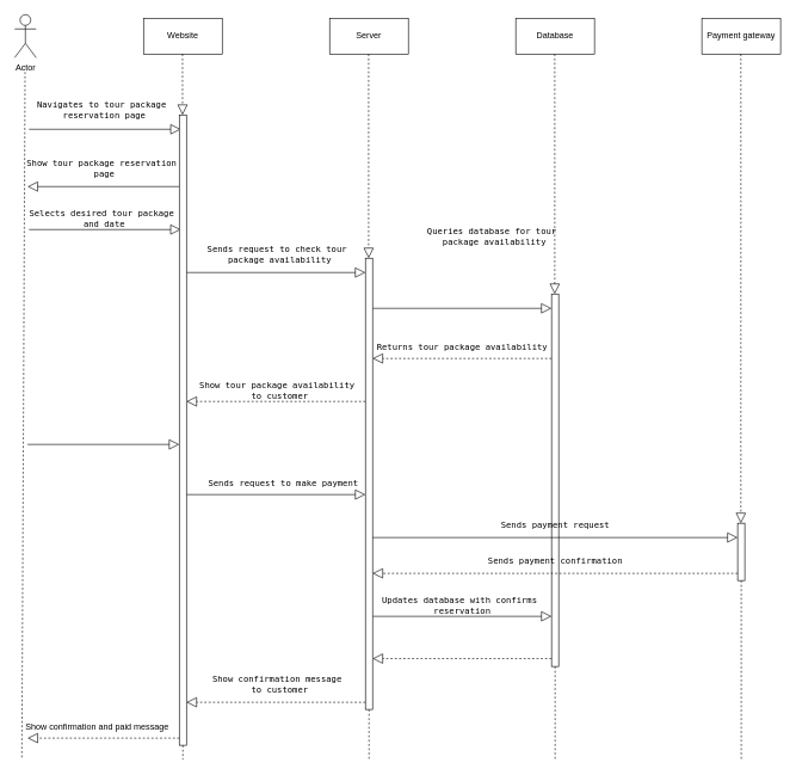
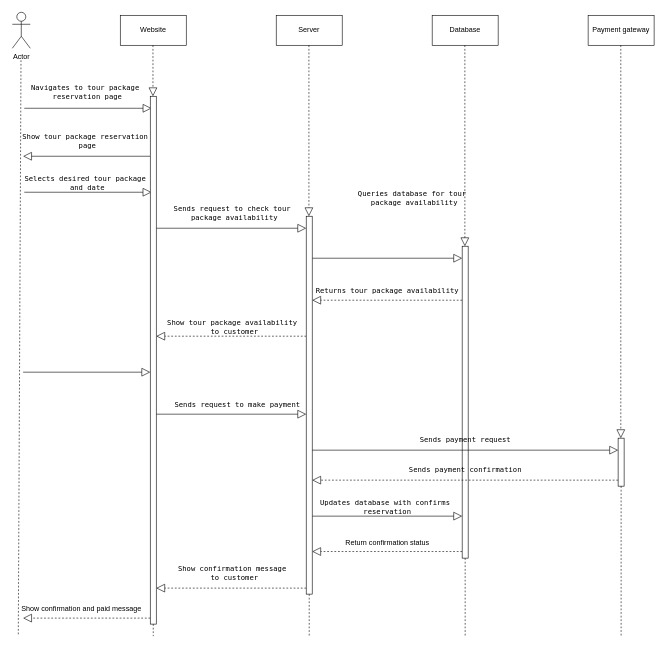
  <mxCell id="0" />
  <mxCell id="1" parent="0" />
  <mxCell id="2" value="Actor" style="shape=umlActor;verticalLabelPosition=bottom;verticalAlign=top;html=1;outlineConnect=0;" parent="1" vertex="1"><mxGeometry x="20" y="20" width="30" height="60" as="geometry" /></mxCell>
  <mxCell id="3" value="Website" style="html=1;whiteSpace=wrap;" parent="1" vertex="1"><mxGeometry x="200" y="25" width="110" height="50" as="geometry" /></mxCell>
  <mxCell id="4" value="Server" style="html=1;whiteSpace=wrap;" parent="1" vertex="1"><mxGeometry x="460" y="25" width="110" height="50" as="geometry" /></mxCell>
  <mxCell id="5" value="Database" style="html=1;whiteSpace=wrap;" parent="1" vertex="1"><mxGeometry x="720" y="25" width="110" height="50" as="geometry" /></mxCell>
  <mxCell id="6" value="Payment gateway" style="html=1;whiteSpace=wrap;" parent="1" vertex="1"><mxGeometry x="980" y="25" width="110" height="50" as="geometry" /></mxCell>
  <mxCell id="7" value="" style="endArrow=none;dashed=1;endFill=0;endSize=12;html=1;rounded=0;" parent="1" edge="1"><mxGeometry width="160" relative="1" as="geometry"><mxPoint x="34.5" y="100" as="sourcePoint" /><mxPoint x="30" y="1060" as="targetPoint" /></mxGeometry></mxCell>
  <mxCell id="8" value="" style="endArrow=none;dashed=1;endFill=0;endSize=12;html=1;rounded=0;" parent="1" source="36" edge="1"><mxGeometry width="160" relative="1" as="geometry"><mxPoint x="254.5" y="75" as="sourcePoint" /><mxPoint x="255" y="1060" as="targetPoint" /></mxGeometry></mxCell>
  <mxCell id="9" value="" style="endArrow=none;dashed=1;endFill=0;endSize=12;html=1;rounded=0;" parent="1" source="38" edge="1"><mxGeometry width="160" relative="1" as="geometry"><mxPoint x="514.5" y="75" as="sourcePoint" /><mxPoint x="515" y="1060" as="targetPoint" /></mxGeometry></mxCell>
  <mxCell id="10" value="" style="endArrow=none;dashed=1;endFill=0;endSize=12;html=1;rounded=0;" parent="1" source="40" edge="1"><mxGeometry width="160" relative="1" as="geometry"><mxPoint x="774.5" y="75" as="sourcePoint" /><mxPoint x="775" y="1060" as="targetPoint" /></mxGeometry></mxCell>
  <mxCell id="11" value="" style="endArrow=none;dashed=1;endFill=0;endSize=12;html=1;rounded=0;" parent="1" source="42" edge="1"><mxGeometry width="160" relative="1" as="geometry"><mxPoint x="1034.5" y="75" as="sourcePoint" /><mxPoint x="1035" y="1060" as="targetPoint" /></mxGeometry></mxCell>
  <mxCell id="12" value="&lt;pre&gt;&lt;code class=&quot;!whitespace-pre hljs language-rust&quot;&gt;Navigates to tour package &lt;br&gt;reservation page&lt;/code&gt;&lt;/pre&gt;" style="text;html=1;align=center;verticalAlign=middle;resizable=0;points=[];autosize=1;strokeColor=none;fillColor=none;" parent="1" vertex="1"><mxGeometry x="40" y="118" width="210" height="70" as="geometry" /></mxCell>
  <mxCell id="13" value="&lt;pre&gt;&lt;code class=&quot;!whitespace-pre hljs language-rust&quot;&gt;Show tour package reservation &lt;br&gt;page&lt;/code&gt;&lt;/pre&gt;" style="text;html=1;align=center;verticalAlign=middle;resizable=0;points=[];autosize=1;strokeColor=none;fillColor=none;" parent="1" vertex="1"><mxGeometry x="30" y="200" width="230" height="70" as="geometry" /></mxCell>
  <mxCell id="14" value="&lt;pre&gt;&lt;code class=&quot;!whitespace-pre hljs language-rust&quot;&gt;Selects desired tour package &lt;br&gt;and date&lt;/code&gt;&lt;/pre&gt;" style="text;html=1;align=center;verticalAlign=middle;resizable=0;points=[];autosize=1;strokeColor=none;fillColor=none;" parent="1" vertex="1"><mxGeometry x="30" y="270" width="230" height="70" as="geometry" /></mxCell>
  <mxCell id="15" value="&lt;pre&gt;&lt;code class=&quot;!whitespace-pre hljs language-rust&quot;&gt;Sends request to check tour &lt;br&gt;package availability&lt;/code&gt;&lt;/pre&gt;" style="text;html=1;align=center;verticalAlign=middle;resizable=0;points=[];autosize=1;strokeColor=none;fillColor=none;" parent="1" vertex="1"><mxGeometry x="280" y="320" width="220" height="70" as="geometry" /></mxCell>
  <mxCell id="16" value="&lt;pre&gt;&lt;code class=&quot;!whitespace-pre hljs language-rust&quot;&gt;Queries database for &lt;span class=&quot;hljs-title class_&quot;&gt;tour&lt;/span&gt; &lt;br&gt;package availability&lt;/code&gt;&lt;/pre&gt;" style="text;html=1;align=center;verticalAlign=middle;resizable=0;points=[];autosize=1;strokeColor=none;fillColor=none;" parent="1" vertex="1"><mxGeometry x="585" y="295" width="210" height="70" as="geometry" /></mxCell>
  <mxCell id="17" value="&lt;pre&gt;&lt;code class=&quot;!whitespace-pre hljs language-rust&quot;&gt;Returns tour package availability&lt;/code&gt;&lt;/pre&gt;" style="text;html=1;align=center;verticalAlign=middle;resizable=0;points=[];autosize=1;strokeColor=none;fillColor=none;" parent="1" vertex="1"><mxGeometry x="520" y="460" width="250" height="50" as="geometry" /></mxCell>
  <mxCell id="18" value="&lt;pre&gt;&lt;code class=&quot;!whitespace-pre hljs language-rust&quot;&gt;Show tour package availability &lt;br&gt;to customer&lt;/code&gt;&lt;/pre&gt;" style="text;html=1;align=center;verticalAlign=middle;resizable=0;points=[];autosize=1;strokeColor=none;fillColor=none;" parent="1" vertex="1"><mxGeometry x="270" y="510" width="240" height="70" as="geometry" /></mxCell>
  <mxCell id="19" value="&lt;pre&gt;&lt;code class=&quot;!whitespace-pre hljs language-rust&quot;&gt;Sends request to make payment&lt;/code&gt;&lt;/pre&gt;" style="text;html=1;align=center;verticalAlign=middle;resizable=0;points=[];autosize=1;strokeColor=none;fillColor=none;" parent="1" vertex="1"><mxGeometry x="280" y="650" width="230" height="50" as="geometry" /></mxCell>
  <mxCell id="20" value="&lt;pre&gt;&lt;code class=&quot;!whitespace-pre hljs language-rust&quot;&gt;Updates database with confirms &lt;br&gt;reservation&lt;/code&gt;&lt;/pre&gt;" style="text;html=1;align=center;verticalAlign=middle;resizable=0;points=[];autosize=1;strokeColor=none;fillColor=none;" parent="1" vertex="1"><mxGeometry x="525" y="810" width="240" height="70" as="geometry" /></mxCell>
+ <mxCell id="21" value="Return confirmation status" style="text;html=1;align=center;verticalAlign=middle;resizable=0;points=[];autosize=1;strokeColor=none;fillColor=none;" parent="1" vertex="1"><mxGeometry x="560" y="890" width="170" height="30" as="geometry" /></mxCell>
  <mxCell id="22" value="&lt;pre&gt;&lt;code class=&quot;!whitespace-pre hljs language-rust&quot;&gt;Show confirmation message &lt;br&gt;to customer&lt;/code&gt;&lt;/pre&gt;" style="text;html=1;align=center;verticalAlign=middle;resizable=0;points=[];autosize=1;strokeColor=none;fillColor=none;" parent="1" vertex="1"><mxGeometry x="285" y="920" width="210" height="70" as="geometry" /></mxCell>
  <mxCell id="23" value="" style="endArrow=block;endFill=0;endSize=12;html=1;rounded=0;entryX=1.01;entryY=0.886;entryDx=0;entryDy=0;entryPerimeter=0;" parent="1" target="12" edge="1"><mxGeometry width="160" relative="1" as="geometry"><mxPoint x="40" y="180" as="sourcePoint" /><mxPoint x="200" y="180" as="targetPoint" /></mxGeometry></mxCell>
  <mxCell id="24" value="" style="endArrow=block;endFill=0;endSize=12;html=1;rounded=0;entryX=1.01;entryY=0.886;entryDx=0;entryDy=0;entryPerimeter=0;" parent="1" edge="1"><mxGeometry width="160" relative="1" as="geometry"><mxPoint x="250" y="260" as="sourcePoint" /><mxPoint x="38" y="260" as="targetPoint" /></mxGeometry></mxCell>
  <mxCell id="25" value="" style="endArrow=block;endFill=0;endSize=12;html=1;rounded=0;entryX=1.01;entryY=0.886;entryDx=0;entryDy=0;entryPerimeter=0;" parent="1" edge="1"><mxGeometry width="160" relative="1" as="geometry"><mxPoint x="40" y="320" as="sourcePoint" /><mxPoint x="252" y="320" as="targetPoint" /></mxGeometry></mxCell>
  <mxCell id="26" value="" style="endArrow=block;endFill=0;endSize=12;html=1;rounded=0;" parent="1" edge="1"><mxGeometry width="160" relative="1" as="geometry"><mxPoint x="260" y="380" as="sourcePoint" /><mxPoint x="510" y="380" as="targetPoint" /></mxGeometry></mxCell>
  <mxCell id="27" value="" style="endArrow=block;endFill=0;endSize=12;html=1;rounded=0;dashed=1;" parent="1" edge="1"><mxGeometry width="160" relative="1" as="geometry"><mxPoint x="510" y="560" as="sourcePoint" /><mxPoint x="260" y="560" as="targetPoint" /></mxGeometry></mxCell>
  <mxCell id="28" value="" style="endArrow=block;endFill=0;endSize=12;html=1;rounded=0;" parent="1" edge="1"><mxGeometry width="160" relative="1" as="geometry"><mxPoint x="260" y="690" as="sourcePoint" /><mxPoint x="510" y="690" as="targetPoint" /></mxGeometry></mxCell>
  <mxCell id="29" value="" style="endArrow=block;endFill=0;endSize=12;html=1;rounded=0;entryX=1.01;entryY=0.886;entryDx=0;entryDy=0;entryPerimeter=0;" parent="1" edge="1"><mxGeometry width="160" relative="1" as="geometry"><mxPoint x="38" y="620" as="sourcePoint" /><mxPoint x="250" y="620" as="targetPoint" /></mxGeometry></mxCell>
  <mxCell id="30" value="" style="endArrow=block;endFill=0;endSize=12;html=1;rounded=0;dashed=1;" parent="1" edge="1"><mxGeometry width="160" relative="1" as="geometry"><mxPoint x="510" y="980" as="sourcePoint" /><mxPoint x="260" y="980" as="targetPoint" /></mxGeometry></mxCell>
  <mxCell id="31" value="" style="endArrow=block;endFill=0;endSize=12;html=1;rounded=0;" parent="1" edge="1"><mxGeometry width="160" relative="1" as="geometry"><mxPoint x="520" y="430" as="sourcePoint" /><mxPoint x="770" y="430" as="targetPoint" /></mxGeometry></mxCell>
  <mxCell id="32" value="" style="endArrow=block;endFill=0;endSize=12;html=1;rounded=0;dashed=1;" parent="1" edge="1"><mxGeometry width="160" relative="1" as="geometry"><mxPoint x="770" y="500" as="sourcePoint" /><mxPoint x="520" y="500" as="targetPoint" /></mxGeometry></mxCell>
  <mxCell id="33" value="" style="endArrow=block;endFill=0;endSize=12;html=1;rounded=0;dashed=1;" parent="1" edge="1"><mxGeometry width="160" relative="1" as="geometry"><mxPoint x="770" y="919" as="sourcePoint" /><mxPoint x="520" y="919" as="targetPoint" /></mxGeometry></mxCell>
  <mxCell id="34" value="" style="endArrow=block;endFill=0;endSize=12;html=1;rounded=0;" parent="1" edge="1"><mxGeometry width="160" relative="1" as="geometry"><mxPoint x="520" y="860" as="sourcePoint" /><mxPoint x="770" y="860" as="targetPoint" /></mxGeometry></mxCell>
  <mxCell id="35" value="" style="endArrow=block;dashed=1;endFill=0;endSize=12;html=1;rounded=0;" parent="1" target="36" edge="1"><mxGeometry width="160" relative="1" as="geometry"><mxPoint x="254.5" y="75" as="sourcePoint" /><mxPoint x="255" y="1020" as="targetPoint" /></mxGeometry></mxCell>
  <mxCell id="36" value="" style="html=1;points=[];perimeter=orthogonalPerimeter;outlineConnect=0;targetShapes=umlLifeline;portConstraint=eastwest;newEdgeStyle={&quot;edgeStyle&quot;:&quot;elbowEdgeStyle&quot;,&quot;elbow&quot;:&quot;vertical&quot;,&quot;curved&quot;:0,&quot;rounded&quot;:0};" parent="1" vertex="1"><mxGeometry x="250" y="160" width="10" height="880" as="geometry" /></mxCell>
  <mxCell id="37" value="" style="endArrow=block;dashed=1;endFill=0;endSize=12;html=1;rounded=0;" parent="1" target="38" edge="1"><mxGeometry width="160" relative="1" as="geometry"><mxPoint x="514.5" y="75" as="sourcePoint" /><mxPoint x="515" y="1020" as="targetPoint" /></mxGeometry></mxCell>
  <mxCell id="38" value="" style="html=1;points=[];perimeter=orthogonalPerimeter;outlineConnect=0;targetShapes=umlLifeline;portConstraint=eastwest;newEdgeStyle={&quot;edgeStyle&quot;:&quot;elbowEdgeStyle&quot;,&quot;elbow&quot;:&quot;vertical&quot;,&quot;curved&quot;:0,&quot;rounded&quot;:0};" parent="1" vertex="1"><mxGeometry x="510" y="360" width="10" height="630" as="geometry" /></mxCell>
  <mxCell id="39" value="" style="endArrow=block;dashed=1;endFill=0;endSize=12;html=1;rounded=0;" parent="1" target="40" edge="1"><mxGeometry width="160" relative="1" as="geometry"><mxPoint x="774.5" y="75" as="sourcePoint" /><mxPoint x="775" y="1020" as="targetPoint" /></mxGeometry></mxCell>
  <mxCell id="40" value="" style="html=1;points=[];perimeter=orthogonalPerimeter;outlineConnect=0;targetShapes=umlLifeline;portConstraint=eastwest;newEdgeStyle={&quot;edgeStyle&quot;:&quot;elbowEdgeStyle&quot;,&quot;elbow&quot;:&quot;vertical&quot;,&quot;curved&quot;:0,&quot;rounded&quot;:0};" parent="1" vertex="1"><mxGeometry x="770" y="410" width="10" height="520" as="geometry" /></mxCell>
  <mxCell id="41" value="" style="endArrow=block;dashed=1;endFill=0;endSize=12;html=1;rounded=0;" parent="1" target="42" edge="1"><mxGeometry width="160" relative="1" as="geometry"><mxPoint x="1034.5" y="75" as="sourcePoint" /><mxPoint x="1035" y="1020" as="targetPoint" /></mxGeometry></mxCell>
  <mxCell id="42" value="" style="html=1;points=[];perimeter=orthogonalPerimeter;outlineConnect=0;targetShapes=umlLifeline;portConstraint=eastwest;newEdgeStyle={&quot;edgeStyle&quot;:&quot;elbowEdgeStyle&quot;,&quot;elbow&quot;:&quot;vertical&quot;,&quot;curved&quot;:0,&quot;rounded&quot;:0};" parent="1" vertex="1"><mxGeometry x="1030" y="730" width="10" height="80" as="geometry" /></mxCell>
  <mxCell id="43" value="" style="endArrow=block;endFill=0;endSize=12;html=1;rounded=0;dashed=1;" parent="1" edge="1"><mxGeometry width="160" relative="1" as="geometry"><mxPoint x="1030" y="800" as="sourcePoint" /><mxPoint x="520" y="800" as="targetPoint" /></mxGeometry></mxCell>
  <mxCell id="44" value="" style="endArrow=block;endFill=0;endSize=12;html=1;rounded=0;" parent="1" edge="1"><mxGeometry width="160" relative="1" as="geometry"><mxPoint x="520" y="750" as="sourcePoint" /><mxPoint x="1030" y="750" as="targetPoint" /></mxGeometry></mxCell>
  <mxCell id="45" value="&lt;pre&gt;&lt;code class=&quot;!whitespace-pre hljs language-rust&quot;&gt;Sends payment request&lt;/code&gt;&lt;/pre&gt;" style="text;html=1;align=center;verticalAlign=middle;resizable=0;points=[];autosize=1;strokeColor=none;fillColor=none;" parent="1" vertex="1"><mxGeometry x="690" y="708" width="170" height="50" as="geometry" /></mxCell>
  <mxCell id="46" value="&lt;pre&gt;&lt;code class=&quot;!whitespace-pre hljs language-rust&quot;&gt;Sends payment confirmation&lt;/code&gt;&lt;/pre&gt;" style="text;html=1;align=center;verticalAlign=middle;resizable=0;points=[];autosize=1;strokeColor=none;fillColor=none;" parent="1" vertex="1"><mxGeometry x="670" y="758" width="210" height="50" as="geometry" /></mxCell>
  <mxCell id="47" value="&lt;div&gt;Show confirmation and paid message&lt;/div&gt;" style="text;html=1;align=center;verticalAlign=middle;resizable=0;points=[];autosize=1;strokeColor=none;fillColor=none;" vertex="1" parent="1"><mxGeometry x="20" y="1000" width="230" height="30" as="geometry" /></mxCell>
  <mxCell id="48" value="" style="endArrow=block;endFill=0;endSize=12;html=1;rounded=0;entryX=1.01;entryY=0.886;entryDx=0;entryDy=0;entryPerimeter=0;dashed=1;" edge="1" parent="1"><mxGeometry width="160" relative="1" as="geometry"><mxPoint x="250" y="1030" as="sourcePoint" /><mxPoint x="38" y="1030" as="targetPoint" /></mxGeometry></mxCell>
